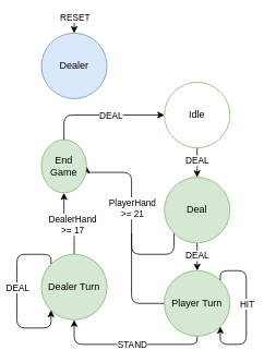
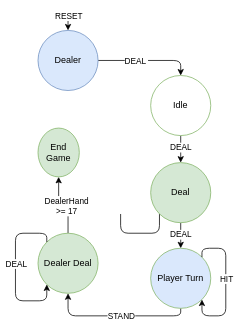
  <mxCell id="0" />
  <mxCell id="1" parent="0" />
+ <mxCell id="2" style="edgeStyle=orthogonalEdgeStyle;rounded=1;orthogonalLoop=1;jettySize=auto;html=1;exitX=1;exitY=0.5;exitDx=0;exitDy=0;entryX=0.5;entryY=0;entryDx=0;entryDy=0;elbow=vertical;" parent="1" source="6" target="9" edge="1"><mxGeometry relative="1" as="geometry" /></mxCell>
+ <mxCell id="3" value="DEAL&amp;nbsp;" style="edgeLabel;html=1;align=center;verticalAlign=middle;resizable=0;points=[];" parent="2" vertex="1" connectable="0"><mxGeometry x="-0.2" y="-1" relative="1" as="geometry"><mxPoint x="-2" y="-1" as="offset" /></mxGeometry></mxCell>
  <mxCell id="4" style="edgeStyle=orthogonalEdgeStyle;rounded=0;orthogonalLoop=1;jettySize=auto;html=1;exitX=0.5;exitY=0;exitDx=0;exitDy=0;startArrow=classic;startFill=1;endArrow=none;endFill=0;" edge="1" parent="1" source="6"><mxGeometry relative="1" as="geometry"><mxPoint x="90" y="20" as="targetPoint" /></mxGeometry></mxCell>
  <mxCell id="5" value="RESET" style="edgeLabel;html=1;align=center;verticalAlign=middle;resizable=0;points=[];" vertex="1" connectable="0" parent="4"><mxGeometry x="0.939" y="1" relative="1" as="geometry"><mxPoint x="1" y="-1" as="offset" /></mxGeometry></mxCell>
  <mxCell id="6" value="Dealer" style="ellipse;whiteSpace=wrap;html=1;aspect=fixed;fillColor=#dae8fc;strokeColor=#6c8ebf;" parent="1" vertex="1"><mxGeometry x="50" y="40" width="80" height="80" as="geometry" /></mxCell>
  <mxCell id="7" style="edgeStyle=orthogonalEdgeStyle;rounded=0;orthogonalLoop=1;jettySize=auto;html=1;exitX=0.5;exitY=1;exitDx=0;exitDy=0;entryX=0.5;entryY=0;entryDx=0;entryDy=0;" parent="1" source="9" target="13" edge="1"><mxGeometry relative="1" as="geometry" /></mxCell>
  <mxCell id="8" value="DEAL" style="edgeLabel;html=1;align=center;verticalAlign=middle;resizable=0;points=[];" parent="7" vertex="1" connectable="0"><mxGeometry x="-0.033" y="-1" relative="1" as="geometry"><mxPoint y="-2" as="offset" /></mxGeometry></mxCell>
  <mxCell id="9" value="Idle" style="ellipse;whiteSpace=wrap;html=1;aspect=fixed;fillColor=#ffffff;strokeColor=#82b366;" parent="1" vertex="1"><mxGeometry x="200" y="100" width="80" height="80" as="geometry" /></mxCell>
  <mxCell id="10" style="edgeStyle=orthogonalEdgeStyle;rounded=0;orthogonalLoop=1;jettySize=auto;html=1;exitX=0.5;exitY=1;exitDx=0;exitDy=0;entryX=0.5;entryY=0;entryDx=0;entryDy=0;" parent="1" source="13" target="18" edge="1"><mxGeometry relative="1" as="geometry" /></mxCell>
  <mxCell id="11" value="DEAL" style="edgeLabel;html=1;align=center;verticalAlign=middle;resizable=0;points=[];" parent="10" vertex="1" connectable="0"><mxGeometry x="-0.256" y="-1" relative="1" as="geometry"><mxPoint y="2" as="offset" /></mxGeometry></mxCell>
  <mxCell id="12" style="edgeStyle=orthogonalEdgeStyle;rounded=1;orthogonalLoop=1;jettySize=auto;html=1;exitX=0;exitY=1;exitDx=0;exitDy=0;endArrow=none;endFill=0;" edge="1" parent="1" source="13"><mxGeometry relative="1" as="geometry"><mxPoint x="160" y="284.4" as="targetPoint" /><Array as="points"><mxPoint x="212" y="310" /><mxPoint x="160" y="310" /></Array></mxGeometry></mxCell>
  <mxCell id="13" value="Deal" style="ellipse;whiteSpace=wrap;html=1;aspect=fixed;fillColor=#d5e8d4;strokeColor=#82b366;" parent="1" vertex="1"><mxGeometry x="200" y="216" width="80" height="80" as="geometry" /></mxCell>
  <mxCell id="14" style="edgeStyle=orthogonalEdgeStyle;rounded=1;orthogonalLoop=1;jettySize=auto;html=1;exitX=0.5;exitY=1;exitDx=0;exitDy=0;entryX=0.5;entryY=1;entryDx=0;entryDy=0;" parent="1" source="18" target="21" edge="1"><mxGeometry relative="1" as="geometry"><Array as="points"><mxPoint x="240" y="420" /><mxPoint x="90" y="420" /></Array></mxGeometry></mxCell>
  <mxCell id="15" value="STAND" style="edgeLabel;html=1;align=center;verticalAlign=middle;resizable=0;points=[];" parent="14" vertex="1" connectable="0"><mxGeometry x="-0.138" y="-2" relative="1" as="geometry"><mxPoint x="-8" y="2" as="offset" /></mxGeometry></mxCell>
- <mxCell id="16" style="edgeStyle=orthogonalEdgeStyle;rounded=1;orthogonalLoop=1;jettySize=auto;html=1;exitX=0;exitY=0.5;exitDx=0;exitDy=0;entryX=1;entryY=0.5;entryDx=0;entryDy=0;" edge="1" parent="1" source="18" target="22"><mxGeometry relative="1" as="geometry"><Array as="points"><mxPoint x="160" y="370" /><mxPoint x="160" y="210" /></Array></mxGeometry></mxCell>
- <mxCell id="17" value="PlayerHand &lt;br&gt;&amp;gt;= 21" style="edgeLabel;html=1;align=center;verticalAlign=middle;resizable=0;points=[];" vertex="1" connectable="0" parent="16"><mxGeometry x="-0.005" y="-1" relative="1" as="geometry"><mxPoint x="-1" y="-26" as="offset" /></mxGeometry></mxCell>
- <mxCell id="18" value="Player Turn" style="ellipse;whiteSpace=wrap;html=1;aspect=fixed;fillColor=#d5e8d4;strokeColor=#82b366;" parent="1" vertex="1"><mxGeometry x="200" y="330" width="80" height="80" as="geometry" /></mxCell>
+ <mxCell id="18" value="Player Turn" style="ellipse;whiteSpace=wrap;html=1;aspect=fixed;fillColor=#dae8fc;strokeColor=#82b366;" parent="1" vertex="1"><mxGeometry x="200" y="330" width="80" height="80" as="geometry" /></mxCell>
  <mxCell id="19" style="edgeStyle=orthogonalEdgeStyle;rounded=0;orthogonalLoop=1;jettySize=auto;html=1;exitX=0.5;exitY=0;exitDx=0;exitDy=0;entryX=0.5;entryY=1;entryDx=0;entryDy=0;" parent="1" source="21" target="22" edge="1"><mxGeometry relative="1" as="geometry" /></mxCell>
  <mxCell id="20" value="DealerHand &lt;br&gt;&amp;gt;= 17" style="edgeLabel;html=1;align=center;verticalAlign=middle;resizable=0;points=[];" vertex="1" connectable="0" parent="19"><mxGeometry x="-0.08" y="1" relative="1" as="geometry"><mxPoint as="offset" /></mxGeometry></mxCell>
- <mxCell id="21" value="Dealer Turn" style="ellipse;whiteSpace=wrap;html=1;aspect=fixed;fillColor=#d5e8d4;strokeColor=#82b366;" parent="1" vertex="1"><mxGeometry x="50" y="310" width="80" height="80" as="geometry" /></mxCell>
+ <mxCell id="21" value="Dealer Deal" style="ellipse;whiteSpace=wrap;html=1;aspect=fixed;fillColor=#d5e8d4;strokeColor=#82b366;" parent="1" vertex="1"><mxGeometry x="50" y="310" width="80" height="80" as="geometry" /></mxCell>
  <mxCell id="22" value="End Game" style="ellipse;whiteSpace=wrap;html=1;aspect=fixed;fillColor=#d5e8d4;strokeColor=#82b366;" parent="1" vertex="1"><mxGeometry x="50" y="170" width="55" height="65" as="geometry" /></mxCell>
- <mxCell id="23" style="edgeStyle=orthogonalEdgeStyle;rounded=1;orthogonalLoop=1;jettySize=auto;html=1;exitX=0.5;exitY=0;exitDx=0;exitDy=0;entryX=0;entryY=0.5;entryDx=0;entryDy=0;" parent="1" source="22" target="9" edge="1"><mxGeometry relative="1" as="geometry" /></mxCell>
- <mxCell id="24" value="DEAL" style="edgeLabel;html=1;align=center;verticalAlign=middle;resizable=0;points=[];" vertex="1" connectable="0" parent="23"><mxGeometry x="0.099" y="1" relative="1" as="geometry"><mxPoint x="3" y="1" as="offset" /></mxGeometry></mxCell>
  <mxCell id="25" style="edgeStyle=orthogonalEdgeStyle;orthogonalLoop=1;jettySize=auto;html=1;rounded=1;exitX=1;exitY=0;exitDx=0;exitDy=0;entryX=1;entryY=1;entryDx=0;entryDy=0;" parent="1" edge="1"><mxGeometry relative="1" as="geometry"><mxPoint x="268.284" y="341.716" as="sourcePoint" /><mxPoint x="268.284" y="398.284" as="targetPoint" /><Array as="points"><mxPoint x="268" y="330" /><mxPoint x="300" y="330" /><mxPoint x="300" y="420" /><mxPoint x="268" y="420" /></Array></mxGeometry></mxCell>
  <mxCell id="26" value="HIT" style="edgeLabel;html=1;align=center;verticalAlign=middle;resizable=0;points=[];" parent="25" vertex="1" connectable="0"><mxGeometry x="-0.039" y="2" relative="1" as="geometry"><mxPoint x="-2" y="-6" as="offset" /></mxGeometry></mxCell>
  <mxCell id="27" style="edgeStyle=orthogonalEdgeStyle;rounded=1;orthogonalLoop=1;jettySize=auto;html=1;exitX=0;exitY=0;exitDx=0;exitDy=0;entryX=0;entryY=1;entryDx=0;entryDy=0;" edge="1" parent="1" source="21" target="21"><mxGeometry relative="1" as="geometry"><Array as="points"><mxPoint x="62" y="310" /><mxPoint x="20" y="310" /><mxPoint x="20" y="400" /><mxPoint x="62" y="400" /></Array></mxGeometry></mxCell>
  <mxCell id="28" value="DEAL" style="edgeLabel;html=1;align=center;verticalAlign=middle;resizable=0;points=[];" vertex="1" connectable="0" parent="27"><mxGeometry x="-0.086" relative="1" as="geometry"><mxPoint y="-1" as="offset" /></mxGeometry></mxCell>
